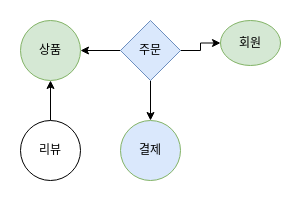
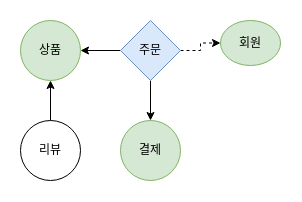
  <mxCell id="0" />
  <mxCell id="1" parent="0" />
  <mxCell id="2" style="edgeStyle=orthogonalEdgeStyle;rounded=0;orthogonalLoop=1;jettySize=auto;html=1;entryX=1;entryY=0.5;entryDx=0;entryDy=0;" edge="1" parent="1" source="5" target="8"><mxGeometry relative="1" as="geometry" /></mxCell>
- <mxCell id="3" style="edgeStyle=orthogonalEdgeStyle;rounded=0;orthogonalLoop=1;jettySize=auto;html=1;entryX=0;entryY=0.5;entryDx=0;entryDy=0;" edge="1" parent="1" source="5" target="6"><mxGeometry relative="1" as="geometry" /></mxCell>
+ <mxCell id="3" style="edgeStyle=orthogonalEdgeStyle;rounded=0;orthogonalLoop=1;jettySize=auto;html=1;entryX=0;entryY=0.5;entryDx=0;entryDy=0;dashed=1;" edge="1" parent="1" source="5" target="6"><mxGeometry relative="1" as="geometry" /></mxCell>
  <mxCell id="4" style="edgeStyle=orthogonalEdgeStyle;rounded=0;orthogonalLoop=1;jettySize=auto;html=1;" edge="1" parent="1" source="5" target="7"><mxGeometry relative="1" as="geometry" /></mxCell>
  <mxCell id="5" value="주문" style="rhombus;whiteSpace=wrap;html=1;aspect=fixed;fillColor=#dae8fc;strokeColor=#6c8ebf;" vertex="1" parent="1"><mxGeometry x="120" y="20" width="60" height="60" as="geometry" /></mxCell>
  <mxCell id="6" value="회원" style="ellipse;whiteSpace=wrap;html=1;aspect=fixed;fillColor=#d5e8d4;strokeColor=#82b366;" vertex="1" parent="1"><mxGeometry x="220" y="20" width="60" height="45" as="geometry" /></mxCell>
- <mxCell id="7" value="결제" style="ellipse;whiteSpace=wrap;html=1;aspect=fixed;fillColor=#dae8fc;strokeColor=#82b366;" vertex="1" parent="1"><mxGeometry x="120" y="120" width="60" height="60" as="geometry" /></mxCell>
+ <mxCell id="7" value="결제" style="ellipse;whiteSpace=wrap;html=1;aspect=fixed;fillColor=#d5e8d4;strokeColor=#82b366;" vertex="1" parent="1"><mxGeometry x="120" y="120" width="60" height="60" as="geometry" /></mxCell>
  <mxCell id="8" value="상품" style="ellipse;whiteSpace=wrap;html=1;aspect=fixed;fillColor=#d5e8d4;strokeColor=#82b366;" vertex="1" parent="1"><mxGeometry x="20" y="20" width="60" height="60" as="geometry" /></mxCell>
  <mxCell id="9" style="edgeStyle=orthogonalEdgeStyle;rounded=0;orthogonalLoop=1;jettySize=auto;html=1;" edge="1" parent="1" source="10" target="8"><mxGeometry relative="1" as="geometry" /></mxCell>
  <mxCell id="10" value="리뷰" style="ellipse;whiteSpace=wrap;html=1;aspect=fixed;" vertex="1" parent="1"><mxGeometry x="20" y="120" width="60" height="60" as="geometry" /></mxCell>
